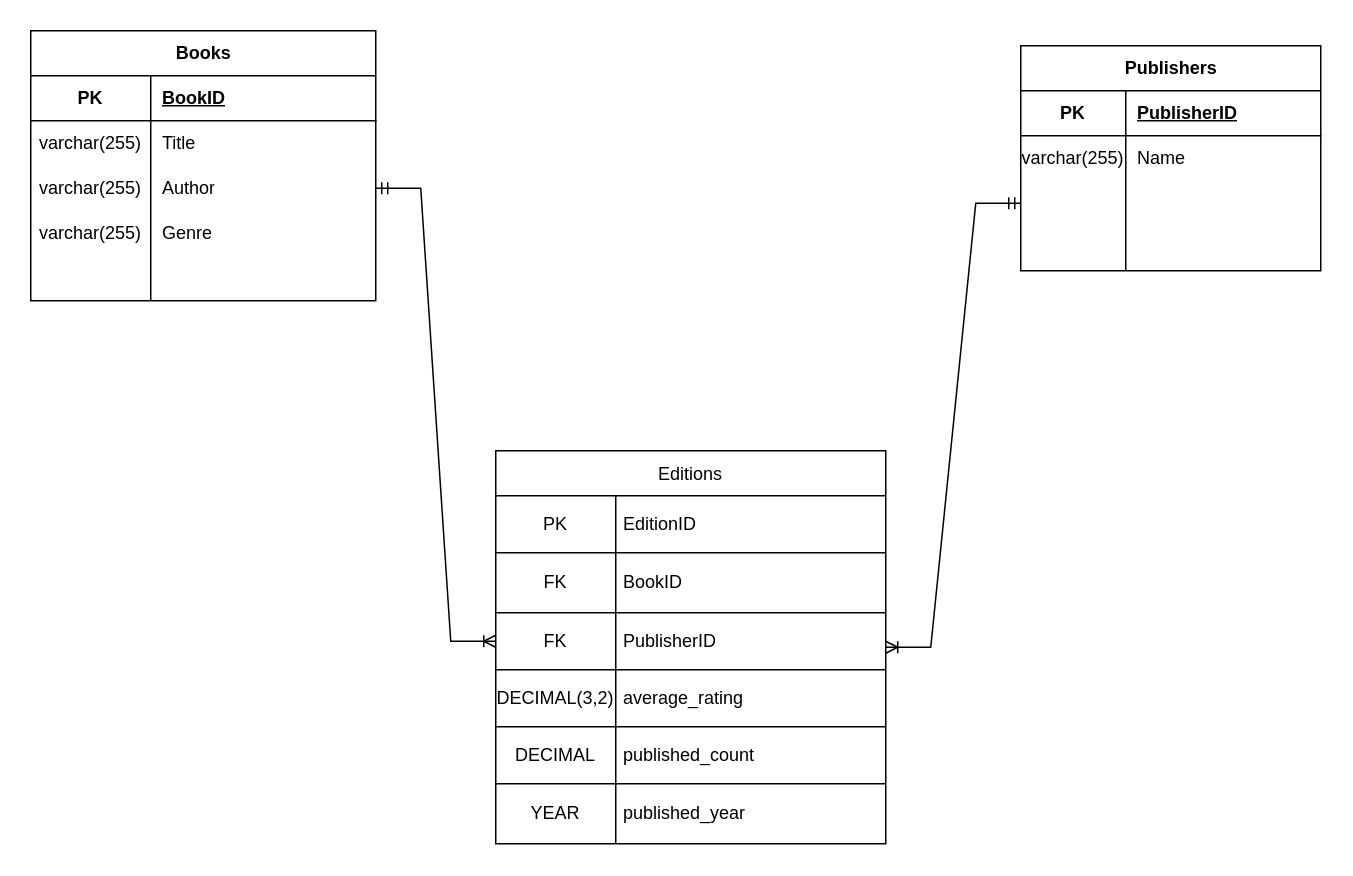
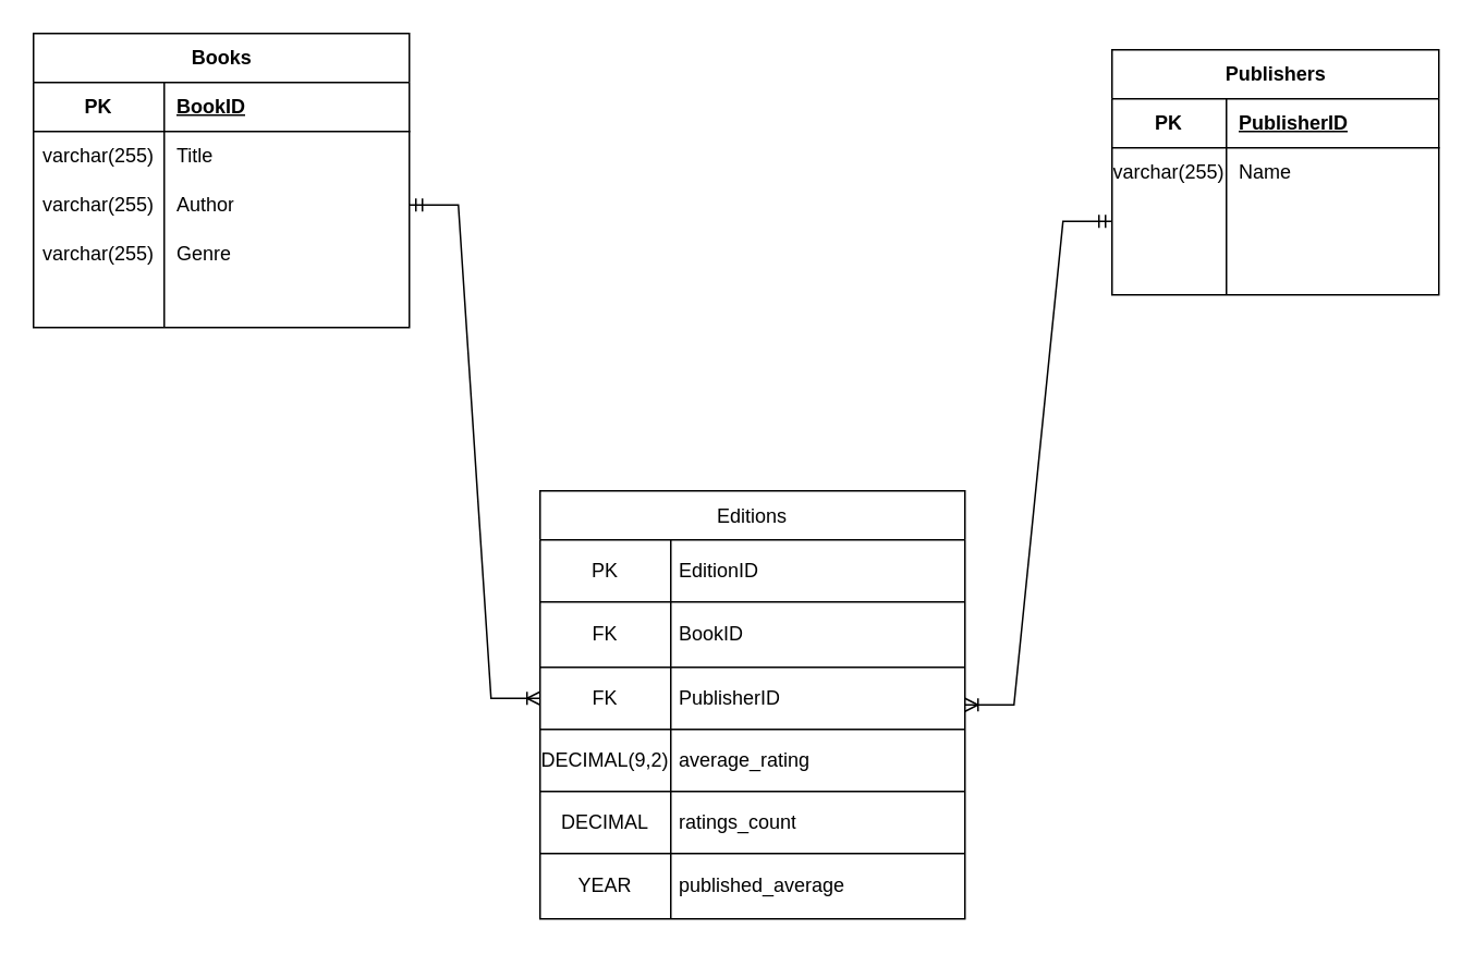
  <mxCell id="0" />
  <mxCell id="1" parent="0" />
  <mxCell id="2" value="Books" style="shape=table;startSize=30;container=1;collapsible=1;childLayout=tableLayout;fixedRows=1;rowLines=0;fontStyle=1;align=center;resizeLast=1;html=1;" parent="1" vertex="1"><mxGeometry x="20" y="20" width="230" height="180" as="geometry" /></mxCell>
  <mxCell id="3" value="" style="shape=tableRow;horizontal=0;startSize=0;swimlaneHead=0;swimlaneBody=0;fillColor=none;collapsible=0;dropTarget=0;points=[[0,0.5],[1,0.5]];portConstraint=eastwest;top=0;left=0;right=0;bottom=1;" parent="2" vertex="1"><mxGeometry y="30" width="230" height="30" as="geometry" /></mxCell>
  <mxCell id="4" value="PK" style="shape=partialRectangle;connectable=0;fillColor=none;top=0;left=0;bottom=0;right=0;fontStyle=1;overflow=hidden;whiteSpace=wrap;html=1;" parent="3" vertex="1"><mxGeometry width="80" height="30" as="geometry"><mxRectangle width="80" height="30" as="alternateBounds" /></mxGeometry></mxCell>
  <mxCell id="5" value="BookID" style="shape=partialRectangle;connectable=0;fillColor=none;top=0;left=0;bottom=0;right=0;align=left;spacingLeft=6;fontStyle=5;overflow=hidden;whiteSpace=wrap;html=1;" parent="3" vertex="1"><mxGeometry x="80" width="150" height="30" as="geometry"><mxRectangle width="150" height="30" as="alternateBounds" /></mxGeometry></mxCell>
  <mxCell id="6" value="" style="shape=tableRow;horizontal=0;startSize=0;swimlaneHead=0;swimlaneBody=0;fillColor=none;collapsible=0;dropTarget=0;points=[[0,0.5],[1,0.5]];portConstraint=eastwest;top=0;left=0;right=0;bottom=0;" parent="2" vertex="1"><mxGeometry y="60" width="230" height="30" as="geometry" /></mxCell>
  <mxCell id="7" value="varchar(255)" style="shape=partialRectangle;connectable=0;fillColor=none;top=0;left=0;bottom=0;right=0;editable=1;overflow=hidden;whiteSpace=wrap;html=1;" parent="6" vertex="1"><mxGeometry width="80" height="30" as="geometry"><mxRectangle width="80" height="30" as="alternateBounds" /></mxGeometry></mxCell>
  <mxCell id="8" value="Title" style="shape=partialRectangle;connectable=0;fillColor=none;top=0;left=0;bottom=0;right=0;align=left;spacingLeft=6;overflow=hidden;whiteSpace=wrap;html=1;" parent="6" vertex="1"><mxGeometry x="80" width="150" height="30" as="geometry"><mxRectangle width="150" height="30" as="alternateBounds" /></mxGeometry></mxCell>
  <mxCell id="9" value="" style="shape=tableRow;horizontal=0;startSize=0;swimlaneHead=0;swimlaneBody=0;fillColor=none;collapsible=0;dropTarget=0;points=[[0,0.5],[1,0.5]];portConstraint=eastwest;top=0;left=0;right=0;bottom=0;" parent="2" vertex="1"><mxGeometry y="90" width="230" height="30" as="geometry" /></mxCell>
  <mxCell id="10" value="varchar(255)" style="shape=partialRectangle;connectable=0;fillColor=none;top=0;left=0;bottom=0;right=0;editable=1;overflow=hidden;whiteSpace=wrap;html=1;" parent="9" vertex="1"><mxGeometry width="80" height="30" as="geometry"><mxRectangle width="80" height="30" as="alternateBounds" /></mxGeometry></mxCell>
  <mxCell id="11" value="Author" style="shape=partialRectangle;connectable=0;fillColor=none;top=0;left=0;bottom=0;right=0;align=left;spacingLeft=6;overflow=hidden;whiteSpace=wrap;html=1;" parent="9" vertex="1"><mxGeometry x="80" width="150" height="30" as="geometry"><mxRectangle width="150" height="30" as="alternateBounds" /></mxGeometry></mxCell>
  <mxCell id="12" value="" style="shape=tableRow;horizontal=0;startSize=0;swimlaneHead=0;swimlaneBody=0;fillColor=none;collapsible=0;dropTarget=0;points=[[0,0.5],[1,0.5]];portConstraint=eastwest;top=0;left=0;right=0;bottom=0;" parent="2" vertex="1"><mxGeometry y="120" width="230" height="30" as="geometry" /></mxCell>
  <mxCell id="13" value="varchar(255)" style="shape=partialRectangle;connectable=0;fillColor=none;top=0;left=0;bottom=0;right=0;editable=1;overflow=hidden;whiteSpace=wrap;html=1;" parent="12" vertex="1"><mxGeometry width="80" height="30" as="geometry"><mxRectangle width="80" height="30" as="alternateBounds" /></mxGeometry></mxCell>
  <mxCell id="14" value="Genre" style="shape=partialRectangle;connectable=0;fillColor=none;top=0;left=0;bottom=0;right=0;align=left;spacingLeft=6;overflow=hidden;whiteSpace=wrap;html=1;" parent="12" vertex="1"><mxGeometry x="80" width="150" height="30" as="geometry"><mxRectangle width="150" height="30" as="alternateBounds" /></mxGeometry></mxCell>
  <mxCell id="15" style="shape=tableRow;horizontal=0;startSize=0;swimlaneHead=0;swimlaneBody=0;fillColor=none;collapsible=0;dropTarget=0;points=[[0,0.5],[1,0.5]];portConstraint=eastwest;top=0;left=0;right=0;bottom=0;" parent="2" vertex="1"><mxGeometry y="150" width="230" height="30" as="geometry" /></mxCell>
  <mxCell id="16" style="shape=partialRectangle;connectable=0;fillColor=none;top=0;left=0;bottom=0;right=0;editable=1;overflow=hidden;whiteSpace=wrap;html=1;" parent="15" vertex="1"><mxGeometry width="80" height="30" as="geometry"><mxRectangle width="80" height="30" as="alternateBounds" /></mxGeometry></mxCell>
  <mxCell id="17" value="" style="shape=partialRectangle;connectable=0;fillColor=none;top=0;left=0;bottom=0;right=0;align=left;spacingLeft=6;overflow=hidden;whiteSpace=wrap;html=1;" parent="15" vertex="1"><mxGeometry x="80" width="150" height="30" as="geometry"><mxRectangle width="150" height="30" as="alternateBounds" /></mxGeometry></mxCell>
  <mxCell id="18" value="Publishers" style="shape=table;startSize=30;container=1;collapsible=1;childLayout=tableLayout;fixedRows=1;rowLines=0;fontStyle=1;align=center;resizeLast=1;html=1;" parent="1" vertex="1"><mxGeometry x="680" y="30" width="200" height="150" as="geometry" /></mxCell>
  <mxCell id="19" value="" style="shape=tableRow;horizontal=0;startSize=0;swimlaneHead=0;swimlaneBody=0;fillColor=none;collapsible=0;dropTarget=0;points=[[0,0.5],[1,0.5]];portConstraint=eastwest;top=0;left=0;right=0;bottom=1;" parent="18" vertex="1"><mxGeometry y="30" width="200" height="30" as="geometry" /></mxCell>
  <mxCell id="20" value="PK" style="shape=partialRectangle;connectable=0;fillColor=none;top=0;left=0;bottom=0;right=0;fontStyle=1;overflow=hidden;whiteSpace=wrap;html=1;" parent="19" vertex="1"><mxGeometry width="70" height="30" as="geometry"><mxRectangle width="70" height="30" as="alternateBounds" /></mxGeometry></mxCell>
  <mxCell id="21" value="PublisherID" style="shape=partialRectangle;connectable=0;fillColor=none;top=0;left=0;bottom=0;right=0;align=left;spacingLeft=6;fontStyle=5;overflow=hidden;whiteSpace=wrap;html=1;" parent="19" vertex="1"><mxGeometry x="70" width="130" height="30" as="geometry"><mxRectangle width="130" height="30" as="alternateBounds" /></mxGeometry></mxCell>
  <mxCell id="22" value="" style="shape=tableRow;horizontal=0;startSize=0;swimlaneHead=0;swimlaneBody=0;fillColor=none;collapsible=0;dropTarget=0;points=[[0,0.5],[1,0.5]];portConstraint=eastwest;top=0;left=0;right=0;bottom=0;" parent="18" vertex="1"><mxGeometry y="60" width="200" height="30" as="geometry" /></mxCell>
  <mxCell id="23" value="varchar(255)" style="shape=partialRectangle;connectable=0;fillColor=none;top=0;left=0;bottom=0;right=0;editable=1;overflow=hidden;whiteSpace=wrap;html=1;" parent="22" vertex="1"><mxGeometry width="70" height="30" as="geometry"><mxRectangle width="70" height="30" as="alternateBounds" /></mxGeometry></mxCell>
  <mxCell id="24" value="Name" style="shape=partialRectangle;connectable=0;fillColor=none;top=0;left=0;bottom=0;right=0;align=left;spacingLeft=6;overflow=hidden;whiteSpace=wrap;html=1;" parent="22" vertex="1"><mxGeometry x="70" width="130" height="30" as="geometry"><mxRectangle width="130" height="30" as="alternateBounds" /></mxGeometry></mxCell>
  <mxCell id="25" value="" style="shape=tableRow;horizontal=0;startSize=0;swimlaneHead=0;swimlaneBody=0;fillColor=none;collapsible=0;dropTarget=0;points=[[0,0.5],[1,0.5]];portConstraint=eastwest;top=0;left=0;right=0;bottom=0;" parent="18" vertex="1"><mxGeometry y="90" width="200" height="30" as="geometry" /></mxCell>
  <mxCell id="26" value="" style="shape=partialRectangle;connectable=0;fillColor=none;top=0;left=0;bottom=0;right=0;editable=1;overflow=hidden;whiteSpace=wrap;html=1;" parent="25" vertex="1"><mxGeometry width="70" height="30" as="geometry"><mxRectangle width="70" height="30" as="alternateBounds" /></mxGeometry></mxCell>
  <mxCell id="27" value="" style="shape=partialRectangle;connectable=0;fillColor=none;top=0;left=0;bottom=0;right=0;align=left;spacingLeft=6;overflow=hidden;whiteSpace=wrap;html=1;" parent="25" vertex="1"><mxGeometry x="70" width="130" height="30" as="geometry"><mxRectangle width="130" height="30" as="alternateBounds" /></mxGeometry></mxCell>
  <mxCell id="28" value="" style="shape=tableRow;horizontal=0;startSize=0;swimlaneHead=0;swimlaneBody=0;fillColor=none;collapsible=0;dropTarget=0;points=[[0,0.5],[1,0.5]];portConstraint=eastwest;top=0;left=0;right=0;bottom=0;" parent="18" vertex="1"><mxGeometry y="120" width="200" height="30" as="geometry" /></mxCell>
  <mxCell id="29" value="" style="shape=partialRectangle;connectable=0;fillColor=none;top=0;left=0;bottom=0;right=0;editable=1;overflow=hidden;whiteSpace=wrap;html=1;" parent="28" vertex="1"><mxGeometry width="70" height="30" as="geometry"><mxRectangle width="70" height="30" as="alternateBounds" /></mxGeometry></mxCell>
  <mxCell id="30" value="" style="shape=partialRectangle;connectable=0;fillColor=none;top=0;left=0;bottom=0;right=0;align=left;spacingLeft=6;overflow=hidden;whiteSpace=wrap;html=1;" parent="28" vertex="1"><mxGeometry x="70" width="130" height="30" as="geometry"><mxRectangle width="130" height="30" as="alternateBounds" /></mxGeometry></mxCell>
  <mxCell id="31" value="Editions" style="shape=table;startSize=30;container=1;collapsible=0;childLayout=tableLayout;" parent="1" vertex="1"><mxGeometry x="330" y="300" width="260" height="262" as="geometry" /></mxCell>
  <mxCell id="32" value="" style="shape=tableRow;horizontal=0;startSize=0;swimlaneHead=0;swimlaneBody=0;strokeColor=inherit;top=0;left=0;bottom=0;right=0;collapsible=0;dropTarget=0;fillColor=none;points=[[0,0.5],[1,0.5]];portConstraint=eastwest;" parent="31" vertex="1"><mxGeometry y="30" width="260" height="38" as="geometry" /></mxCell>
  <mxCell id="33" value="PK" style="shape=partialRectangle;html=1;whiteSpace=wrap;connectable=0;strokeColor=inherit;overflow=hidden;fillColor=none;top=0;left=0;bottom=0;right=0;pointerEvents=1;" parent="32" vertex="1"><mxGeometry width="80" height="38" as="geometry"><mxRectangle width="80" height="38" as="alternateBounds" /></mxGeometry></mxCell>
  <mxCell id="34" value="&amp;nbsp;EditionID" style="shape=partialRectangle;html=1;whiteSpace=wrap;connectable=0;strokeColor=inherit;overflow=hidden;fillColor=none;top=0;left=0;bottom=0;right=0;pointerEvents=1;align=left;" parent="32" vertex="1"><mxGeometry x="80" width="180" height="38" as="geometry"><mxRectangle width="180" height="38" as="alternateBounds" /></mxGeometry></mxCell>
  <mxCell id="35" value="" style="shape=tableRow;horizontal=0;startSize=0;swimlaneHead=0;swimlaneBody=0;strokeColor=inherit;top=0;left=0;bottom=0;right=0;collapsible=0;dropTarget=0;fillColor=none;points=[[0,0.5],[1,0.5]];portConstraint=eastwest;" parent="31" vertex="1"><mxGeometry y="68" width="260" height="40" as="geometry" /></mxCell>
  <mxCell id="36" value="FK" style="shape=partialRectangle;html=1;whiteSpace=wrap;connectable=0;strokeColor=inherit;overflow=hidden;fillColor=none;top=0;left=0;bottom=0;right=0;pointerEvents=1;" parent="35" vertex="1"><mxGeometry width="80" height="40" as="geometry"><mxRectangle width="80" height="40" as="alternateBounds" /></mxGeometry></mxCell>
  <mxCell id="37" value="&amp;nbsp;BookID" style="shape=partialRectangle;html=1;whiteSpace=wrap;connectable=0;strokeColor=inherit;overflow=hidden;fillColor=none;top=0;left=0;bottom=0;right=0;pointerEvents=1;align=left;" parent="35" vertex="1"><mxGeometry x="80" width="180" height="40" as="geometry"><mxRectangle width="180" height="40" as="alternateBounds" /></mxGeometry></mxCell>
  <mxCell id="38" value="" style="shape=tableRow;horizontal=0;startSize=0;swimlaneHead=0;swimlaneBody=0;strokeColor=inherit;top=0;left=0;bottom=0;right=0;collapsible=0;dropTarget=0;fillColor=none;points=[[0,0.5],[1,0.5]];portConstraint=eastwest;" parent="31" vertex="1"><mxGeometry y="108" width="260" height="38" as="geometry" /></mxCell>
  <mxCell id="39" value="FK" style="shape=partialRectangle;html=1;whiteSpace=wrap;connectable=0;strokeColor=inherit;overflow=hidden;fillColor=none;top=0;left=0;bottom=0;right=0;pointerEvents=1;" parent="38" vertex="1"><mxGeometry width="80" height="38" as="geometry"><mxRectangle width="80" height="38" as="alternateBounds" /></mxGeometry></mxCell>
  <mxCell id="40" value="&amp;nbsp;PublisherID" style="shape=partialRectangle;html=1;whiteSpace=wrap;connectable=0;strokeColor=inherit;overflow=hidden;fillColor=none;top=0;left=0;bottom=0;right=0;pointerEvents=1;align=left;" parent="38" vertex="1"><mxGeometry x="80" width="180" height="38" as="geometry"><mxRectangle width="180" height="38" as="alternateBounds" /></mxGeometry></mxCell>
  <mxCell id="41" value="" style="shape=tableRow;horizontal=0;startSize=0;swimlaneHead=0;swimlaneBody=0;strokeColor=inherit;top=0;left=0;bottom=0;right=0;collapsible=0;dropTarget=0;fillColor=none;points=[[0,0.5],[1,0.5]];portConstraint=eastwest;" parent="31" vertex="1"><mxGeometry y="146" width="260" height="38" as="geometry" /></mxCell>
- <mxCell id="42" value="DECIMAL(3,2)" style="shape=partialRectangle;html=1;whiteSpace=wrap;connectable=0;strokeColor=inherit;overflow=hidden;fillColor=none;top=0;left=0;bottom=0;right=0;pointerEvents=1;" parent="41" vertex="1"><mxGeometry width="80" height="38" as="geometry"><mxRectangle width="80" height="38" as="alternateBounds" /></mxGeometry></mxCell>
+ <mxCell id="42" value="DECIMAL(9,2)" style="shape=partialRectangle;html=1;whiteSpace=wrap;connectable=0;strokeColor=inherit;overflow=hidden;fillColor=none;top=0;left=0;bottom=0;right=0;pointerEvents=1;" parent="41" vertex="1"><mxGeometry width="80" height="38" as="geometry"><mxRectangle width="80" height="38" as="alternateBounds" /></mxGeometry></mxCell>
  <mxCell id="43" value="&amp;nbsp;average_rating" style="shape=partialRectangle;html=1;whiteSpace=wrap;connectable=0;strokeColor=inherit;overflow=hidden;fillColor=none;top=0;left=0;bottom=0;right=0;pointerEvents=1;align=left;" parent="41" vertex="1"><mxGeometry x="80" width="180" height="38" as="geometry"><mxRectangle width="180" height="38" as="alternateBounds" /></mxGeometry></mxCell>
  <mxCell id="44" value="" style="shape=tableRow;horizontal=0;startSize=0;swimlaneHead=0;swimlaneBody=0;strokeColor=inherit;top=0;left=0;bottom=0;right=0;collapsible=0;dropTarget=0;fillColor=none;points=[[0,0.5],[1,0.5]];portConstraint=eastwest;" parent="31" vertex="1"><mxGeometry y="184" width="260" height="38" as="geometry" /></mxCell>
  <mxCell id="45" value="DECIMAL" style="shape=partialRectangle;html=1;whiteSpace=wrap;connectable=0;strokeColor=inherit;overflow=hidden;fillColor=none;top=0;left=0;bottom=0;right=0;pointerEvents=1;" parent="44" vertex="1"><mxGeometry width="80" height="38" as="geometry"><mxRectangle width="80" height="38" as="alternateBounds" /></mxGeometry></mxCell>
- <mxCell id="46" value="&amp;nbsp;published_count" style="shape=partialRectangle;html=1;whiteSpace=wrap;connectable=0;strokeColor=inherit;overflow=hidden;fillColor=none;top=0;left=0;bottom=0;right=0;pointerEvents=1;align=left;" parent="44" vertex="1"><mxGeometry x="80" width="180" height="38" as="geometry"><mxRectangle width="180" height="38" as="alternateBounds" /></mxGeometry></mxCell>
+ <mxCell id="46" value="&amp;nbsp;ratings_count" style="shape=partialRectangle;html=1;whiteSpace=wrap;connectable=0;strokeColor=inherit;overflow=hidden;fillColor=none;top=0;left=0;bottom=0;right=0;pointerEvents=1;align=left;" parent="44" vertex="1"><mxGeometry x="80" width="180" height="38" as="geometry"><mxRectangle width="180" height="38" as="alternateBounds" /></mxGeometry></mxCell>
  <mxCell id="47" value="" style="shape=tableRow;horizontal=0;startSize=0;swimlaneHead=0;swimlaneBody=0;strokeColor=inherit;top=0;left=0;bottom=0;right=0;collapsible=0;dropTarget=0;fillColor=none;points=[[0,0.5],[1,0.5]];portConstraint=eastwest;" parent="31" vertex="1"><mxGeometry y="222" width="260" height="40" as="geometry" /></mxCell>
  <mxCell id="48" value="YEAR" style="shape=partialRectangle;html=1;whiteSpace=wrap;connectable=0;strokeColor=inherit;overflow=hidden;fillColor=none;top=0;left=0;bottom=0;right=0;pointerEvents=1;" parent="47" vertex="1"><mxGeometry width="80" height="40" as="geometry"><mxRectangle width="80" height="40" as="alternateBounds" /></mxGeometry></mxCell>
- <mxCell id="49" value="&amp;nbsp;published_year" style="shape=partialRectangle;html=1;whiteSpace=wrap;connectable=0;strokeColor=inherit;overflow=hidden;fillColor=none;top=0;left=0;bottom=0;right=0;pointerEvents=1;align=left;" parent="47" vertex="1"><mxGeometry x="80" width="180" height="40" as="geometry"><mxRectangle width="180" height="40" as="alternateBounds" /></mxGeometry></mxCell>
+ <mxCell id="49" value="&amp;nbsp;published_average" style="shape=partialRectangle;html=1;whiteSpace=wrap;connectable=0;strokeColor=inherit;overflow=hidden;fillColor=none;top=0;left=0;bottom=0;right=0;pointerEvents=1;align=left;" parent="47" vertex="1"><mxGeometry x="80" width="180" height="40" as="geometry"><mxRectangle width="180" height="40" as="alternateBounds" /></mxGeometry></mxCell>
  <mxCell id="50" value="" style="edgeStyle=entityRelationEdgeStyle;fontSize=12;html=1;endArrow=ERoneToMany;startArrow=ERmandOne;rounded=0;exitX=1;exitY=0.5;exitDx=0;exitDy=0;entryX=0;entryY=0.5;entryDx=0;entryDy=0;" parent="1" source="9" target="38" edge="1"><mxGeometry width="100" height="100" relative="1" as="geometry"><mxPoint x="140" y="250" as="sourcePoint" /><mxPoint x="480" y="220" as="targetPoint" /><Array as="points"><mxPoint x="470" y="260" /></Array></mxGeometry></mxCell>
  <mxCell id="51" value="" style="edgeStyle=entityRelationEdgeStyle;fontSize=12;html=1;endArrow=ERoneToMany;startArrow=ERmandOne;rounded=0;exitX=0;exitY=0.5;exitDx=0;exitDy=0;" parent="1" source="25" target="31" edge="1"><mxGeometry width="100" height="100" relative="1" as="geometry"><mxPoint x="756.9" y="150" as="sourcePoint" /><mxPoint x="590" y="456.986" as="targetPoint" /></mxGeometry></mxCell>
